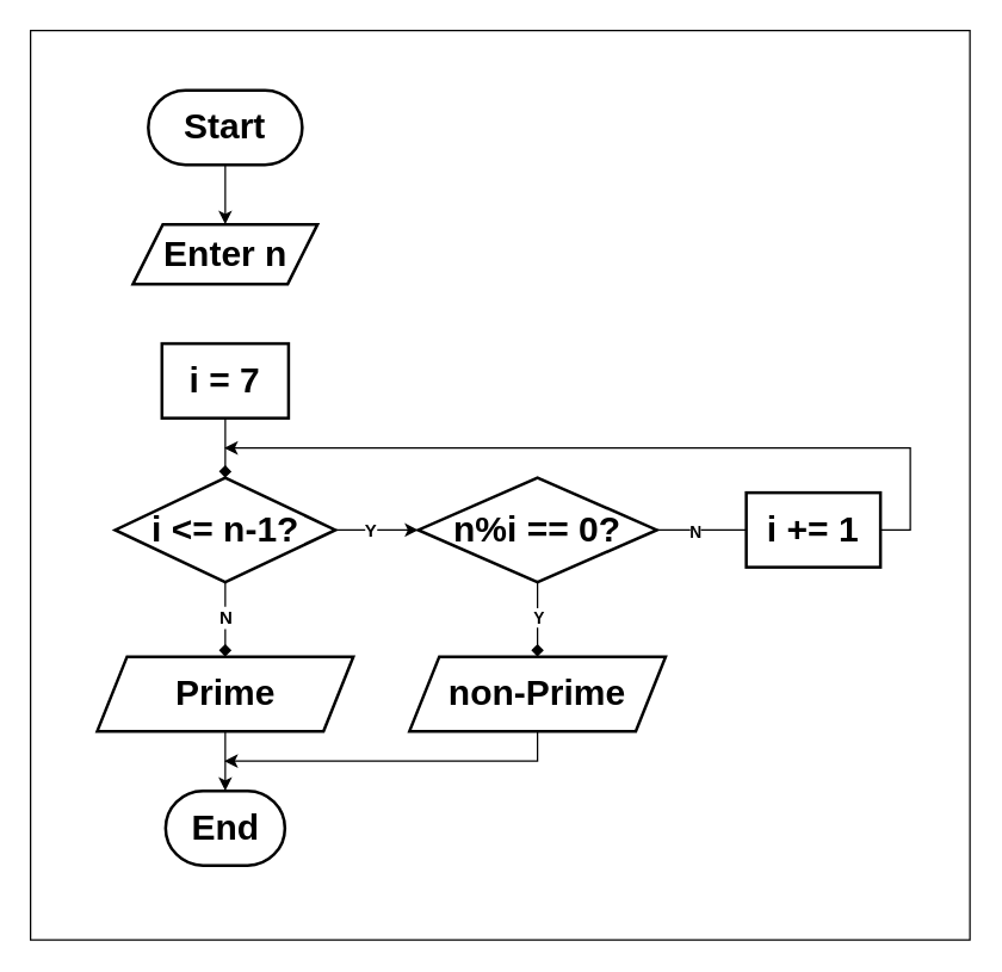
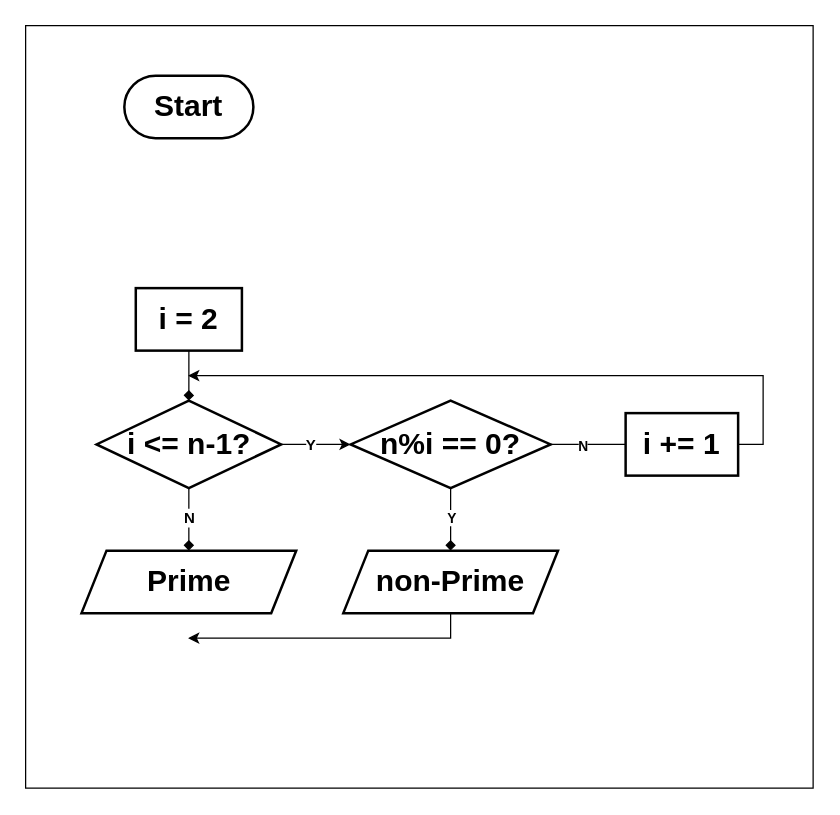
  <mxCell id="0" />
  <mxCell id="1" parent="0" />
  <mxCell id="2" value="" style="rounded=0;whiteSpace=wrap;html=1;strokeColor=default;fillColor=default;movable=1;resizable=1;rotatable=1;deletable=1;editable=1;locked=0;connectable=1;" parent="1" vertex="1"><mxGeometry x="20" y="20" width="630" height="610" as="geometry" /></mxCell>
- <mxCell id="3" style="edgeStyle=orthogonalEdgeStyle;rounded=0;orthogonalLoop=1;jettySize=auto;html=1;exitX=0.5;exitY=1;exitDx=0;exitDy=0;entryX=0.5;entryY=0;entryDx=0;entryDy=0;" parent="1" source="4" target="5" edge="1"><mxGeometry relative="1" as="geometry" /></mxCell>
  <mxCell id="4" value="&lt;b&gt;&lt;font style=&quot;font-size: 24px;&quot;&gt;Start&lt;/font&gt;&lt;/b&gt;" style="rounded=1;whiteSpace=wrap;html=1;arcSize=50;strokeWidth=2;" parent="1" vertex="1"><mxGeometry x="98.96" y="60" width="103.25" height="50" as="geometry" /></mxCell>
- <mxCell id="5" value="&lt;b&gt;&lt;font style=&quot;font-size: 24px;&quot;&gt;&lt;font style=&quot;&quot;&gt;En&lt;/font&gt;ter n&lt;/font&gt;&lt;/b&gt;" style="shape=parallelogram;perimeter=parallelogramPerimeter;whiteSpace=wrap;html=1;fixedSize=1;align=center;strokeWidth=2;" parent="1" vertex="1"><mxGeometry x="88.71" y="150" width="123.75" height="40" as="geometry" /></mxCell>
  <mxCell id="6" style="edgeStyle=orthogonalEdgeStyle;rounded=0;orthogonalLoop=1;jettySize=auto;html=1;exitX=0.5;exitY=1;exitDx=0;exitDy=0;entryX=0.5;entryY=0;entryDx=0;entryDy=0;endArrow=diamond;" parent="1" source="13" target="9" edge="1"><mxGeometry relative="1" as="geometry"><mxPoint x="145.74" y="440" as="sourcePoint" /><mxPoint x="146.24" y="490" as="targetPoint" /></mxGeometry></mxCell>
  <mxCell id="7" value="&lt;span style=&quot;font-size: 12px;&quot;&gt;&lt;b&gt;N&lt;/b&gt;&lt;/span&gt;" style="edgeLabel;html=1;align=center;verticalAlign=middle;resizable=0;points=[];" parent="6" vertex="1" connectable="0"><mxGeometry x="-0.303" relative="1" as="geometry"><mxPoint y="6" as="offset" /></mxGeometry></mxCell>
- <mxCell id="8" style="edgeStyle=orthogonalEdgeStyle;rounded=0;orthogonalLoop=1;jettySize=auto;html=1;exitX=0.5;exitY=1;exitDx=0;exitDy=0;entryX=0.5;entryY=0;entryDx=0;entryDy=0;" parent="1" source="9" target="10" edge="1"><mxGeometry relative="1" as="geometry" /></mxCell>
  <mxCell id="9" value="&lt;span style=&quot;font-size: 24px;&quot;&gt;&lt;b&gt;Prime&lt;/b&gt;&lt;/span&gt;" style="shape=parallelogram;perimeter=parallelogramPerimeter;whiteSpace=wrap;html=1;fixedSize=1;align=center;strokeWidth=2;" parent="1" vertex="1"><mxGeometry x="64.7" y="440" width="171.76" height="50" as="geometry" /></mxCell>
- <mxCell id="10" value="&lt;span style=&quot;font-size: 24px;&quot;&gt;&lt;b&gt;End&lt;/b&gt;&lt;/span&gt;" style="rounded=1;whiteSpace=wrap;html=1;arcSize=50;strokeWidth=2;" parent="1" vertex="1"><mxGeometry x="110.59" y="530" width="80" height="50" as="geometry" /></mxCell>
  <mxCell id="11" style="edgeStyle=orthogonalEdgeStyle;rounded=0;orthogonalLoop=1;jettySize=auto;html=1;exitX=1;exitY=0.5;exitDx=0;exitDy=0;entryX=0;entryY=0.5;entryDx=0;entryDy=0;" parent="1" source="13" target="22" edge="1"><mxGeometry relative="1" as="geometry" /></mxCell>
  <mxCell id="12" value="&lt;b&gt;&lt;font style=&quot;font-size: 12px;&quot;&gt;Y&lt;/font&gt;&lt;/b&gt;" style="edgeLabel;html=1;align=center;verticalAlign=middle;resizable=0;points=[];" parent="11" vertex="1" connectable="0"><mxGeometry x="-0.277" y="1" relative="1" as="geometry"><mxPoint x="3" y="1" as="offset" /></mxGeometry></mxCell>
  <mxCell id="13" value="&lt;b&gt;&lt;font style=&quot;font-size: 24px;&quot;&gt;i &amp;lt;= n-1?&lt;/font&gt;&lt;/b&gt;" style="rhombus;whiteSpace=wrap;html=1;strokeWidth=2;align=center;" parent="1" vertex="1"><mxGeometry x="76.74" y="320" width="147.68" height="70" as="geometry" /></mxCell>
  <mxCell id="14" style="edgeStyle=orthogonalEdgeStyle;rounded=0;orthogonalLoop=1;jettySize=auto;html=1;exitX=1;exitY=0.5;exitDx=0;exitDy=0;entryX=0;entryY=0.5;entryDx=0;entryDy=0;endArrow=none;" parent="1" source="22" target="19" edge="1"><mxGeometry relative="1" as="geometry" /></mxCell>
  <mxCell id="15" value="&lt;b&gt;N&lt;/b&gt;" style="edgeLabel;html=1;align=center;verticalAlign=middle;resizable=0;points=[];" vertex="1" connectable="0" parent="14"><mxGeometry x="-0.155" y="-1" relative="1" as="geometry"><mxPoint as="offset" /></mxGeometry></mxCell>
  <mxCell id="16" style="edgeStyle=orthogonalEdgeStyle;rounded=0;orthogonalLoop=1;jettySize=auto;html=1;entryX=0.5;entryY=0;entryDx=0;entryDy=0;endArrow=diamond;" parent="1" source="17" target="13" edge="1"><mxGeometry relative="1" as="geometry" /></mxCell>
- <mxCell id="17" value="&lt;span style=&quot;font-size: 24px;&quot;&gt;&lt;b&gt;i = 7&lt;/b&gt;&lt;/span&gt;" style="shape=label;whiteSpace=wrap;html=1;fixedSize=1;align=center;strokeWidth=2;rounded=0;" parent="1" vertex="1"><mxGeometry x="108.13" y="230" width="84.9" height="50" as="geometry" /></mxCell>
+ <mxCell id="17" value="&lt;span style=&quot;font-size: 24px;&quot;&gt;&lt;b&gt;i = 2&lt;/b&gt;&lt;/span&gt;" style="shape=label;whiteSpace=wrap;html=1;fixedSize=1;align=center;strokeWidth=2;rounded=0;" parent="1" vertex="1"><mxGeometry x="108.13" y="230" width="84.9" height="50" as="geometry" /></mxCell>
  <mxCell id="18" style="edgeStyle=orthogonalEdgeStyle;rounded=0;orthogonalLoop=1;jettySize=auto;html=1;exitX=1;exitY=0.5;exitDx=0;exitDy=0;" parent="1" source="19" edge="1"><mxGeometry relative="1" as="geometry"><mxPoint x="150" y="300" as="targetPoint" /><Array as="points"><mxPoint x="610" y="355" /><mxPoint x="610" y="300" /></Array></mxGeometry></mxCell>
  <mxCell id="19" value="&lt;span style=&quot;font-size: 24px;&quot;&gt;&lt;b&gt;i += 1&lt;/b&gt;&lt;/span&gt;" style="shape=label;whiteSpace=wrap;html=1;fixedSize=1;align=center;strokeWidth=2;rounded=0;" parent="1" vertex="1"><mxGeometry x="500" y="330" width="90" height="50" as="geometry" /></mxCell>
  <mxCell id="20" style="edgeStyle=orthogonalEdgeStyle;rounded=0;orthogonalLoop=1;jettySize=auto;html=1;exitX=0.5;exitY=1;exitDx=0;exitDy=0;entryX=0.5;entryY=0;entryDx=0;entryDy=0;endArrow=diamond;" edge="1" parent="1" source="22" target="24"><mxGeometry relative="1" as="geometry" /></mxCell>
  <mxCell id="21" value="&lt;b&gt;Y&lt;/b&gt;" style="edgeLabel;html=1;align=center;verticalAlign=middle;resizable=0;points=[];" vertex="1" connectable="0" parent="20"><mxGeometry x="-0.263" y="-2" relative="1" as="geometry"><mxPoint x="2" y="5" as="offset" /></mxGeometry></mxCell>
  <mxCell id="22" value="&lt;b&gt;&lt;font style=&quot;font-size: 24px;&quot;&gt;n%i == 0?&lt;/font&gt;&lt;/b&gt;" style="rhombus;whiteSpace=wrap;html=1;strokeWidth=2;align=center;" vertex="1" parent="1"><mxGeometry x="280" y="320" width="160" height="70" as="geometry" /></mxCell>
  <mxCell id="23" style="edgeStyle=orthogonalEdgeStyle;rounded=0;orthogonalLoop=1;jettySize=auto;html=1;exitX=0.5;exitY=1;exitDx=0;exitDy=0;" edge="1" parent="1" source="24"><mxGeometry relative="1" as="geometry"><mxPoint x="150" y="510" as="targetPoint" /><Array as="points"><mxPoint x="360" y="510" /><mxPoint x="150" y="510" /></Array></mxGeometry></mxCell>
  <mxCell id="24" value="&lt;span style=&quot;font-size: 24px;&quot;&gt;&lt;b&gt;non-Prime&lt;/b&gt;&lt;/span&gt;" style="shape=parallelogram;perimeter=parallelogramPerimeter;whiteSpace=wrap;html=1;fixedSize=1;align=center;strokeWidth=2;" vertex="1" parent="1"><mxGeometry x="274.12" y="440" width="171.76" height="50" as="geometry" /></mxCell>
